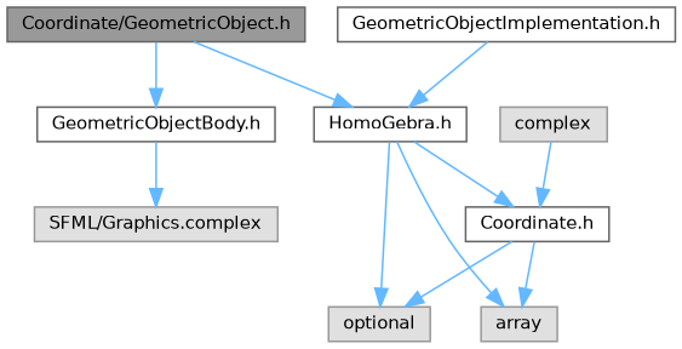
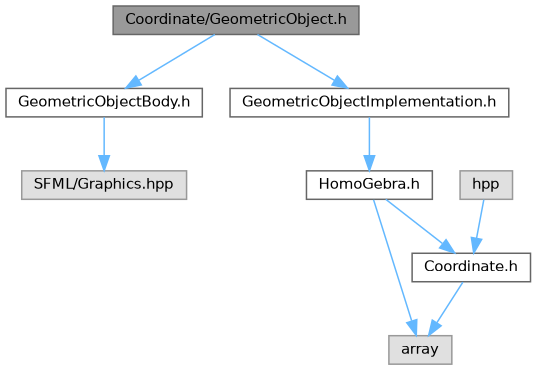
  digraph {
    node [color=grey40 fillcolor=white fontname=Helvetica fontsize=10 shape=box style=filled]
    edge [color=steelblue1 fontname=Helvetica fontsize=10 labelfontname=Helvetica labelfontsize=10 style=solid]
    n1 [color=gray40 fillcolor=grey60 fontcolor=black height=0.2 label="Coordinate/GeometricObject.h" width=0.4]
    n2 [height=0.2 label="GeometricObjectBody.h" width=0.4]
    n3 [height=0.2 label="GeometricObjectImplementation.h" width=0.4]
-   n4 [color=grey60 fillcolor="#E0E0E0" height=0.2 label="SFML/Graphics.complex" width=0.4]
+   n4 [color=grey60 fillcolor="#E0E0E0" height=0.2 label="SFML/Graphics.hpp" width=0.4]
    n5 [height=0.2 label="HomoGebra.h" width=0.4]
    n6 [color=grey60 fillcolor="#E0E0E0" height=0.2 label=array width=0.4]
-   n7 [color=grey60 fillcolor="#E0E0E0" height=0.2 label=optional width=0.4]
    n8 [height=0.2 label="Coordinate.h" width=0.4]
-   n9 [color=grey60 fillcolor="#E0E0E0" height=0.2 label=complex width=0.4]
+   n9 [color=grey60 fillcolor="#E0E0E0" height=0.2 label=hpp width=0.4]
    n1 -> n2
-   n1 -> n5
+   n1 -> n3
    n2 -> n4
    n3 -> n5
    n5 -> n6
-   n5 -> n7
    n5 -> n8
    n8 -> n6
-   n8 -> n7
    n9 -> n8
  }
